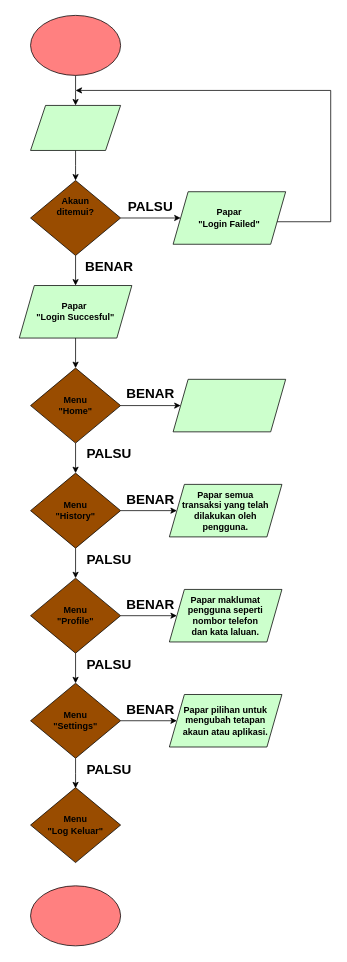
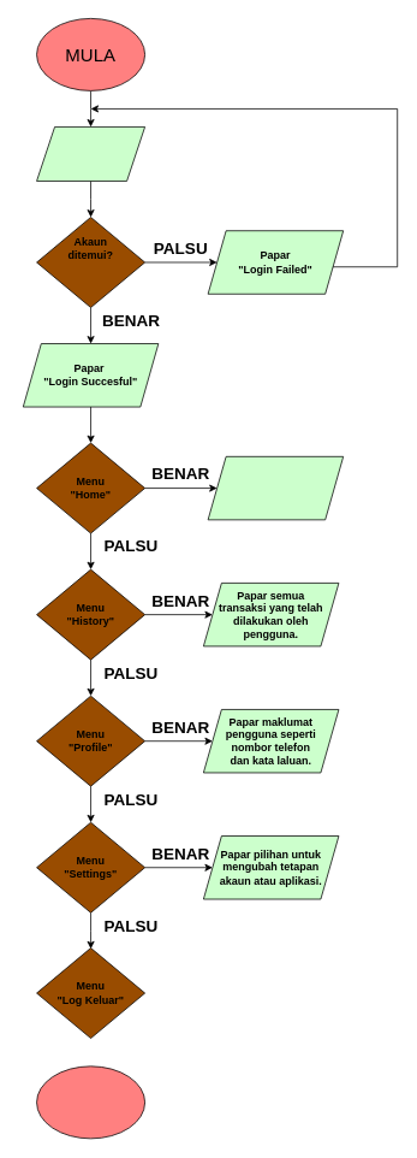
  <mxCell id="0" />
  <mxCell id="1" parent="0" />
  <mxCell id="2" style="edgeStyle=orthogonalEdgeStyle;rounded=0;orthogonalLoop=1;jettySize=auto;html=1;exitX=0.5;exitY=1;exitDx=0;exitDy=0;" parent="1" source="3" edge="1"><mxGeometry relative="1" as="geometry"><mxPoint x="100" y="140" as="targetPoint" /></mxGeometry></mxCell>
  <mxCell id="3" value="" style="ellipse;whiteSpace=wrap;html=1;fillColor=#FF8080;" parent="1" vertex="1"><mxGeometry x="40" y="20" width="120" height="80" as="geometry" /></mxCell>
+ <mxCell id="4" value="MULA" style="text;strokeColor=none;align=center;fillColor=none;html=1;verticalAlign=middle;whiteSpace=wrap;rounded=0;fontSize=20;" parent="1" vertex="1"><mxGeometry x="70" y="45" width="60" height="30" as="geometry" /></mxCell>
  <mxCell id="5" style="edgeStyle=orthogonalEdgeStyle;rounded=0;orthogonalLoop=1;jettySize=auto;html=1;exitX=0.5;exitY=1;exitDx=0;exitDy=0;" parent="1" source="6" edge="1"><mxGeometry relative="1" as="geometry"><mxPoint x="100" y="240" as="targetPoint" /></mxGeometry></mxCell>
  <mxCell id="6" value="" style="shape=parallelogram;perimeter=parallelogramPerimeter;whiteSpace=wrap;html=1;fixedSize=1;fillColor=#CCFFCC;" parent="1" vertex="1"><mxGeometry x="40" y="140" width="120" height="60" as="geometry" /></mxCell>
  <mxCell id="7" style="edgeStyle=orthogonalEdgeStyle;rounded=0;orthogonalLoop=1;jettySize=auto;html=1;exitX=1;exitY=0.5;exitDx=0;exitDy=0;entryX=0;entryY=0.5;entryDx=0;entryDy=0;" parent="1" source="9" target="12" edge="1"><mxGeometry relative="1" as="geometry"><mxPoint x="200" y="290" as="targetPoint" /></mxGeometry></mxCell>
  <mxCell id="8" style="edgeStyle=orthogonalEdgeStyle;rounded=0;orthogonalLoop=1;jettySize=auto;html=1;exitX=0.5;exitY=1;exitDx=0;exitDy=0;entryX=0.5;entryY=0;entryDx=0;entryDy=0;" parent="1" source="9" target="16" edge="1"><mxGeometry relative="1" as="geometry" /></mxCell>
  <mxCell id="9" value="" style="rhombus;whiteSpace=wrap;html=1;fillColor=#994C00;labelBackgroundColor=none;rounded=0;" parent="1" vertex="1"><mxGeometry x="40" y="240" width="120" height="100" as="geometry" /></mxCell>
  <mxCell id="10" value="Akaun ditemui?" style="text;strokeColor=none;align=center;fillColor=none;html=1;verticalAlign=middle;whiteSpace=wrap;rounded=0;fontStyle=1" parent="1" vertex="1"><mxGeometry x="70" y="260" width="60" height="30" as="geometry" /></mxCell>
  <mxCell id="11" style="edgeStyle=orthogonalEdgeStyle;rounded=0;orthogonalLoop=1;jettySize=auto;html=1;exitX=1;exitY=0.5;exitDx=0;exitDy=0;fontStyle=0" parent="1" source="12" edge="1"><mxGeometry relative="1" as="geometry"><mxPoint x="100" y="120" as="targetPoint" /><Array as="points"><mxPoint x="330" y="290" /><mxPoint x="330" y="295" /><mxPoint x="440" y="295" /><mxPoint x="440" y="120" /></Array></mxGeometry></mxCell>
  <mxCell id="12" value="" style="shape=parallelogram;perimeter=parallelogramPerimeter;whiteSpace=wrap;html=1;fixedSize=1;fillColor=#CCFFCC;" parent="1" vertex="1"><mxGeometry x="230" y="255" width="150" height="70" as="geometry" /></mxCell>
  <mxCell id="13" value="&lt;div&gt;Papar&lt;/div&gt;&lt;div&gt;&quot;Login Failed&quot;&lt;/div&gt;" style="text;strokeColor=none;align=center;fillColor=none;html=1;verticalAlign=middle;whiteSpace=wrap;rounded=0;fontStyle=1" parent="1" vertex="1"><mxGeometry x="230" y="275" width="150" height="30" as="geometry" /></mxCell>
  <mxCell id="14" value="PALSU" style="text;strokeColor=none;align=center;fillColor=none;html=1;verticalAlign=middle;whiteSpace=wrap;rounded=0;fontStyle=1;fontSize=18;" parent="1" vertex="1"><mxGeometry x="170" y="260" width="60" height="30" as="geometry" /></mxCell>
  <mxCell id="15" style="edgeStyle=orthogonalEdgeStyle;rounded=0;orthogonalLoop=1;jettySize=auto;html=1;exitX=0.5;exitY=1;exitDx=0;exitDy=0;" parent="1" source="16" target="20" edge="1"><mxGeometry relative="1" as="geometry" /></mxCell>
  <mxCell id="16" value="" style="shape=parallelogram;perimeter=parallelogramPerimeter;whiteSpace=wrap;html=1;fixedSize=1;fillColor=#CCFFCC;" parent="1" vertex="1"><mxGeometry x="25" y="380" width="150" height="70" as="geometry" /></mxCell>
  <mxCell id="17" value="&lt;div&gt;Papar&amp;nbsp;&lt;/div&gt;&lt;div&gt;&quot;Login Succesful&quot;&lt;/div&gt;" style="text;strokeColor=none;align=center;fillColor=none;html=1;verticalAlign=middle;whiteSpace=wrap;rounded=0;fontStyle=1" parent="1" vertex="1"><mxGeometry x="20" y="400" width="160" height="30" as="geometry" /></mxCell>
  <mxCell id="18" style="edgeStyle=orthogonalEdgeStyle;rounded=0;orthogonalLoop=1;jettySize=auto;html=1;exitX=0.5;exitY=1;exitDx=0;exitDy=0;entryX=0.5;entryY=0;entryDx=0;entryDy=0;" parent="1" source="20" target="23" edge="1"><mxGeometry relative="1" as="geometry" /></mxCell>
  <mxCell id="19" style="edgeStyle=orthogonalEdgeStyle;rounded=0;orthogonalLoop=1;jettySize=auto;html=1;exitX=1;exitY=0.5;exitDx=0;exitDy=0;entryX=0;entryY=0.5;entryDx=0;entryDy=0;" edge="1" parent="1" source="20" target="35"><mxGeometry relative="1" as="geometry" /></mxCell>
  <mxCell id="20" value="" style="rhombus;whiteSpace=wrap;html=1;fillColor=#994C00;" parent="1" vertex="1"><mxGeometry x="40" y="490" width="120" height="100" as="geometry" /></mxCell>
  <mxCell id="21" style="edgeStyle=orthogonalEdgeStyle;rounded=0;orthogonalLoop=1;jettySize=auto;html=1;exitX=0.5;exitY=1;exitDx=0;exitDy=0;entryX=0.5;entryY=0;entryDx=0;entryDy=0;" parent="1" source="23" target="26" edge="1"><mxGeometry relative="1" as="geometry" /></mxCell>
  <mxCell id="22" style="edgeStyle=orthogonalEdgeStyle;rounded=0;orthogonalLoop=1;jettySize=auto;html=1;exitX=1;exitY=0.5;exitDx=0;exitDy=0;" edge="1" parent="1" source="23" target="36"><mxGeometry relative="1" as="geometry" /></mxCell>
  <mxCell id="23" value="" style="rhombus;whiteSpace=wrap;html=1;fillColor=#994C00;" parent="1" vertex="1"><mxGeometry x="40" y="630" width="120" height="100" as="geometry" /></mxCell>
  <mxCell id="24" style="edgeStyle=orthogonalEdgeStyle;rounded=0;orthogonalLoop=1;jettySize=auto;html=1;exitX=0.5;exitY=1;exitDx=0;exitDy=0;entryX=0.5;entryY=0;entryDx=0;entryDy=0;" parent="1" source="26" target="33" edge="1"><mxGeometry relative="1" as="geometry" /></mxCell>
  <mxCell id="25" style="edgeStyle=orthogonalEdgeStyle;rounded=0;orthogonalLoop=1;jettySize=auto;html=1;exitX=1;exitY=0.5;exitDx=0;exitDy=0;" edge="1" parent="1" source="26" target="38"><mxGeometry relative="1" as="geometry" /></mxCell>
  <mxCell id="26" value="" style="rhombus;whiteSpace=wrap;html=1;fillColor=#994C00;" parent="1" vertex="1"><mxGeometry x="40" y="770" width="120" height="100" as="geometry" /></mxCell>
  <mxCell id="27" value="" style="ellipse;whiteSpace=wrap;html=1;fillColor=#FF8080;labelBorderColor=#FF0000;" parent="1" vertex="1"><mxGeometry x="40" y="1180" width="120" height="80" as="geometry" /></mxCell>
  <mxCell id="28" value="&lt;div&gt;Menu&lt;/div&gt;&lt;div&gt;&quot;Home&quot;&lt;br&gt;&lt;/div&gt;" style="text;strokeColor=none;align=center;fillColor=none;html=1;verticalAlign=middle;whiteSpace=wrap;rounded=0;fontStyle=1" parent="1" vertex="1"><mxGeometry x="70" y="525" width="60" height="30" as="geometry" /></mxCell>
  <mxCell id="29" value="&lt;div&gt;Menu&lt;/div&gt;&lt;div&gt;&quot;History&quot;&lt;/div&gt;" style="text;strokeColor=none;align=center;fillColor=none;html=1;verticalAlign=middle;whiteSpace=wrap;rounded=0;fontStyle=1" parent="1" vertex="1"><mxGeometry x="30" y="665" width="140" height="30" as="geometry" /></mxCell>
  <mxCell id="30" value="&lt;div&gt;Menu &lt;br&gt;&lt;/div&gt;&lt;div&gt;&quot;Profile&quot;&lt;br&gt;&lt;/div&gt;" style="text;strokeColor=none;align=center;fillColor=none;html=1;verticalAlign=middle;whiteSpace=wrap;rounded=0;fontStyle=1" parent="1" vertex="1"><mxGeometry x="70" y="805" width="60" height="30" as="geometry" /></mxCell>
  <mxCell id="31" style="edgeStyle=orthogonalEdgeStyle;rounded=0;orthogonalLoop=1;jettySize=auto;html=1;exitX=0.5;exitY=1;exitDx=0;exitDy=0;" parent="1" source="33" edge="1"><mxGeometry relative="1" as="geometry"><mxPoint x="100" y="1050" as="targetPoint" /></mxGeometry></mxCell>
  <mxCell id="32" style="edgeStyle=orthogonalEdgeStyle;rounded=0;orthogonalLoop=1;jettySize=auto;html=1;exitX=1;exitY=0.5;exitDx=0;exitDy=0;entryX=0;entryY=0.5;entryDx=0;entryDy=0;" edge="1" parent="1" source="33" target="40"><mxGeometry relative="1" as="geometry"><mxPoint x="220" y="959.966" as="targetPoint" /></mxGeometry></mxCell>
  <mxCell id="33" value="" style="rhombus;whiteSpace=wrap;html=1;fillColor=#994C00;" parent="1" vertex="1"><mxGeometry x="40" y="910" width="120" height="100" as="geometry" /></mxCell>
  <mxCell id="34" value="&lt;div&gt;Menu &lt;br&gt;&lt;/div&gt;&lt;div&gt;&quot;Settings&quot;&lt;br&gt;&lt;/div&gt;" style="text;strokeColor=none;align=center;fillColor=none;html=1;verticalAlign=middle;whiteSpace=wrap;rounded=0;fontStyle=1" parent="1" vertex="1"><mxGeometry x="70" y="945" width="60" height="30" as="geometry" /></mxCell>
  <mxCell id="35" value="" style="shape=parallelogram;perimeter=parallelogramPerimeter;whiteSpace=wrap;html=1;fixedSize=1;fillColor=#CCFFCC;" parent="1" vertex="1"><mxGeometry x="230" y="505" width="150" height="70" as="geometry" /></mxCell>
  <mxCell id="36" value="" style="shape=parallelogram;perimeter=parallelogramPerimeter;whiteSpace=wrap;html=1;fixedSize=1;fillColor=#CCFFCC;" parent="1" vertex="1"><mxGeometry x="225" y="645" width="150" height="70" as="geometry" /></mxCell>
  <mxCell id="37" value="&lt;div&gt;Papar semua transaksi yang telah dilakukan oleh pengguna.&lt;/div&gt;" style="text;strokeColor=none;align=center;fillColor=none;html=1;verticalAlign=middle;whiteSpace=wrap;rounded=0;fontStyle=1" parent="1" vertex="1"><mxGeometry x="240" y="665" width="120" height="30" as="geometry" /></mxCell>
  <mxCell id="38" value="" style="shape=parallelogram;perimeter=parallelogramPerimeter;whiteSpace=wrap;html=1;fixedSize=1;fillColor=#CCFFCC;" parent="1" vertex="1"><mxGeometry x="225" y="785" width="150" height="70" as="geometry" /></mxCell>
  <mxCell id="39" value="Papar maklumat pengguna seperti nombor telefon dan kata laluan." style="text;strokeColor=none;align=center;fillColor=none;html=1;verticalAlign=middle;whiteSpace=wrap;rounded=0;fontStyle=1" parent="1" vertex="1"><mxGeometry x="245" y="805" width="110" height="30" as="geometry" /></mxCell>
  <mxCell id="40" value="" style="shape=parallelogram;perimeter=parallelogramPerimeter;whiteSpace=wrap;html=1;fixedSize=1;fillColor=#CCFFCC;" parent="1" vertex="1"><mxGeometry x="225" y="925" width="150" height="70" as="geometry" /></mxCell>
  <mxCell id="41" value="&lt;div&gt;Papar pilihan untuk mengubah tetapan akaun atau aplikasi.&lt;/div&gt;" style="text;strokeColor=none;align=center;fillColor=none;html=1;verticalAlign=middle;whiteSpace=wrap;rounded=0;fontStyle=1" parent="1" vertex="1"><mxGeometry x="230" y="945" width="140" height="30" as="geometry" /></mxCell>
  <mxCell id="42" value="PALSU" style="text;strokeColor=none;align=center;fillColor=none;html=1;verticalAlign=middle;whiteSpace=wrap;rounded=0;fontStyle=1;fontSize=18;" vertex="1" parent="1"><mxGeometry x="115" y="590" width="60" height="30" as="geometry" /></mxCell>
  <mxCell id="43" value="BENAR" style="text;strokeColor=none;align=center;fillColor=none;html=1;verticalAlign=middle;whiteSpace=wrap;rounded=0;fontStyle=1;fontSize=18;" vertex="1" parent="1"><mxGeometry x="170" y="510" width="60" height="30" as="geometry" /></mxCell>
  <mxCell id="44" value="BENAR" style="text;strokeColor=none;align=center;fillColor=none;html=1;verticalAlign=middle;whiteSpace=wrap;rounded=0;fontStyle=1;fontSize=18;" vertex="1" parent="1"><mxGeometry x="170" y="650" width="60" height="30" as="geometry" /></mxCell>
  <mxCell id="45" value="PALSU" style="text;strokeColor=none;align=center;fillColor=none;html=1;verticalAlign=middle;whiteSpace=wrap;rounded=0;fontStyle=1;fontSize=18;" vertex="1" parent="1"><mxGeometry x="115" y="730" width="60" height="30" as="geometry" /></mxCell>
  <mxCell id="46" value="BENAR" style="text;strokeColor=none;align=center;fillColor=none;html=1;verticalAlign=middle;whiteSpace=wrap;rounded=0;fontStyle=1;fontSize=18;" vertex="1" parent="1"><mxGeometry x="170" y="790" width="60" height="30" as="geometry" /></mxCell>
  <mxCell id="47" value="BENAR" style="text;strokeColor=none;align=center;fillColor=none;html=1;verticalAlign=middle;whiteSpace=wrap;rounded=0;fontStyle=1;fontSize=18;" vertex="1" parent="1"><mxGeometry x="170" y="930" width="60" height="30" as="geometry" /></mxCell>
  <mxCell id="48" value="PALSU" style="text;strokeColor=none;align=center;fillColor=none;html=1;verticalAlign=middle;whiteSpace=wrap;rounded=0;fontStyle=1;fontSize=18;" vertex="1" parent="1"><mxGeometry x="115" y="1010" width="60" height="30" as="geometry" /></mxCell>
  <mxCell id="49" value="PALSU" style="text;strokeColor=none;align=center;fillColor=none;html=1;verticalAlign=middle;whiteSpace=wrap;rounded=0;fontStyle=1;fontSize=18;" vertex="1" parent="1"><mxGeometry x="115" y="870" width="60" height="30" as="geometry" /></mxCell>
  <mxCell id="50" value="BENAR" style="text;strokeColor=none;align=center;fillColor=none;html=1;verticalAlign=middle;whiteSpace=wrap;rounded=0;fontStyle=1;fontSize=18;" vertex="1" parent="1"><mxGeometry x="115" y="340" width="60" height="30" as="geometry" /></mxCell>
  <mxCell id="51" value="" style="rhombus;whiteSpace=wrap;html=1;fillColor=#994C00;" vertex="1" parent="1"><mxGeometry x="40" y="1049" width="120" height="100" as="geometry" /></mxCell>
  <mxCell id="52" value="&lt;div&gt;Menu &lt;br&gt;&lt;/div&gt;&lt;div&gt;&quot;Log Keluar&quot;&lt;br&gt;&lt;/div&gt;" style="text;strokeColor=none;align=center;fillColor=none;html=1;verticalAlign=middle;whiteSpace=wrap;rounded=0;fontStyle=1" vertex="1" parent="1"><mxGeometry x="60" y="1084" width="80" height="30" as="geometry" /></mxCell>
